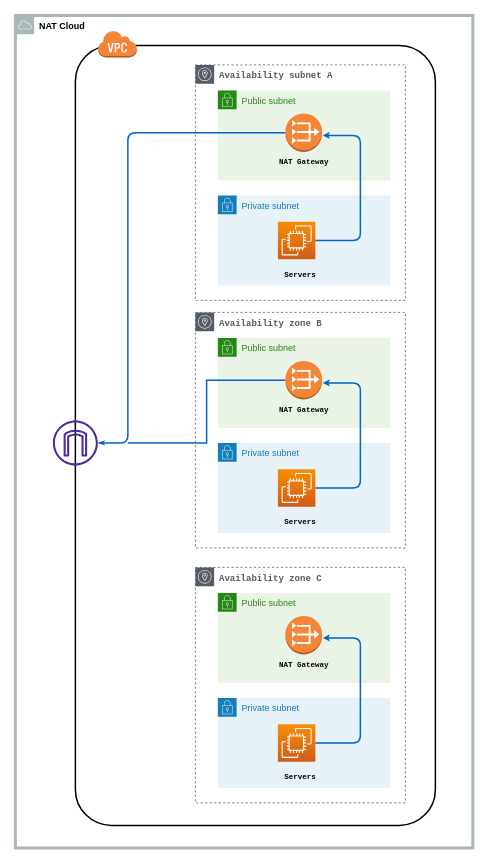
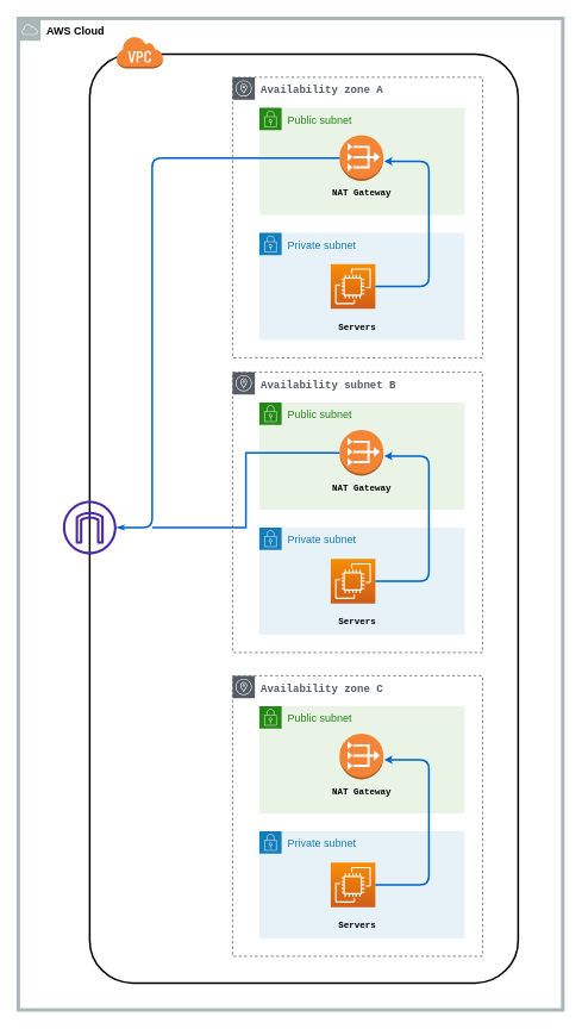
  <mxCell id="0" />
  <mxCell id="1" parent="0" />
- <mxCell id="2" value="&lt;b&gt;&lt;font color=&quot;#000000&quot;&gt;NAT Cloud&lt;/font&gt;&lt;/b&gt;" style="sketch=0;outlineConnect=0;gradientColor=none;html=1;whiteSpace=wrap;fontSize=12;fontStyle=0;shape=mxgraph.aws4.group;grIcon=mxgraph.aws4.group_aws_cloud;strokeColor=#AAB7B8;fillColor=none;verticalAlign=top;align=left;spacingLeft=30;fontColor=#AAB7B8;dashed=0;strokeWidth=4;" vertex="1" parent="1"><mxGeometry x="20" y="20" width="610" height="1110" as="geometry" /></mxCell>
+ <mxCell id="2" value="&lt;b&gt;&lt;font color=&quot;#000000&quot;&gt;AWS Cloud&lt;/font&gt;&lt;/b&gt;" style="sketch=0;outlineConnect=0;gradientColor=none;html=1;whiteSpace=wrap;fontSize=12;fontStyle=0;shape=mxgraph.aws4.group;grIcon=mxgraph.aws4.group_aws_cloud;strokeColor=#AAB7B8;fillColor=none;verticalAlign=top;align=left;spacingLeft=30;fontColor=#AAB7B8;dashed=0;strokeWidth=4;" vertex="1" parent="1"><mxGeometry x="20" y="20" width="610" height="1110" as="geometry" /></mxCell>
  <mxCell id="3" value="" style="rounded=1;arcSize=10;dashed=0;fillColor=none;gradientColor=none;strokeWidth=2;" vertex="1" parent="1"><mxGeometry x="100" y="60" width="480" height="1040" as="geometry" /></mxCell>
  <mxCell id="4" value="" style="dashed=0;html=1;shape=mxgraph.aws3.virtual_private_cloud;fillColor=#F58536;gradientColor=none;dashed=0;" vertex="1" parent="1"><mxGeometry x="130" y="40" width="52" height="36" as="geometry" /></mxCell>
- <mxCell id="5" value="&lt;font face=&quot;Courier New&quot;&gt;&lt;b&gt;Availability subnet A&lt;/b&gt;&lt;/font&gt;" style="sketch=0;outlineConnect=0;gradientColor=none;html=1;whiteSpace=wrap;fontSize=12;fontStyle=0;shape=mxgraph.aws4.group;grIcon=mxgraph.aws4.group_availability_zone;strokeColor=#545B64;fillColor=none;verticalAlign=top;align=left;spacingLeft=30;fontColor=#545B64;dashed=1;" vertex="1" parent="1"><mxGeometry x="260" y="86" width="280" height="314" as="geometry" /></mxCell>
+ <mxCell id="5" value="&lt;font face=&quot;Courier New&quot;&gt;&lt;b&gt;Availability zone A&lt;/b&gt;&lt;/font&gt;" style="sketch=0;outlineConnect=0;gradientColor=none;html=1;whiteSpace=wrap;fontSize=12;fontStyle=0;shape=mxgraph.aws4.group;grIcon=mxgraph.aws4.group_availability_zone;strokeColor=#545B64;fillColor=none;verticalAlign=top;align=left;spacingLeft=30;fontColor=#545B64;dashed=1;" vertex="1" parent="1"><mxGeometry x="260" y="86" width="280" height="314" as="geometry" /></mxCell>
  <mxCell id="6" value="Public subnet" style="points=[[0,0],[0.25,0],[0.5,0],[0.75,0],[1,0],[1,0.25],[1,0.5],[1,0.75],[1,1],[0.75,1],[0.5,1],[0.25,1],[0,1],[0,0.75],[0,0.5],[0,0.25]];outlineConnect=0;gradientColor=none;html=1;whiteSpace=wrap;fontSize=12;fontStyle=0;container=1;pointerEvents=0;collapsible=0;recursiveResize=0;shape=mxgraph.aws4.group;grIcon=mxgraph.aws4.group_security_group;grStroke=0;strokeColor=#248814;fillColor=#E9F3E6;verticalAlign=top;align=left;spacingLeft=30;fontColor=#248814;dashed=0;" vertex="1" parent="1"><mxGeometry x="290" y="120" width="230" height="120" as="geometry" /></mxCell>
  <mxCell id="7" value="Private subnet" style="points=[[0,0],[0.25,0],[0.5,0],[0.75,0],[1,0],[1,0.25],[1,0.5],[1,0.75],[1,1],[0.75,1],[0.5,1],[0.25,1],[0,1],[0,0.75],[0,0.5],[0,0.25]];outlineConnect=0;gradientColor=none;html=1;whiteSpace=wrap;fontSize=12;fontStyle=0;container=1;pointerEvents=0;collapsible=0;recursiveResize=0;shape=mxgraph.aws4.group;grIcon=mxgraph.aws4.group_security_group;grStroke=0;strokeColor=#147EBA;fillColor=#E6F2F8;verticalAlign=top;align=left;spacingLeft=30;fontColor=#147EBA;dashed=0;" vertex="1" parent="1"><mxGeometry x="290" y="260" width="230" height="120" as="geometry" /></mxCell>
  <mxCell id="8" value="" style="sketch=0;points=[[0,0,0],[0.25,0,0],[0.5,0,0],[0.75,0,0],[1,0,0],[0,1,0],[0.25,1,0],[0.5,1,0],[0.75,1,0],[1,1,0],[0,0.25,0],[0,0.5,0],[0,0.75,0],[1,0.25,0],[1,0.5,0],[1,0.75,0]];outlineConnect=0;fontColor=#232F3E;gradientColor=#F78E04;gradientDirection=north;fillColor=#D05C17;strokeColor=#ffffff;dashed=0;verticalLabelPosition=bottom;verticalAlign=top;align=center;html=1;fontSize=12;fontStyle=0;aspect=fixed;shape=mxgraph.aws4.resourceIcon;resIcon=mxgraph.aws4.ec2;" vertex="1" parent="7"><mxGeometry x="80" y="35" width="50" height="50" as="geometry" /></mxCell>
  <mxCell id="9" value="" style="outlineConnect=0;dashed=0;verticalLabelPosition=bottom;verticalAlign=top;align=center;html=1;shape=mxgraph.aws3.vpc_nat_gateway;fillColor=#F58536;gradientColor=none;fontColor=#000000;" vertex="1" parent="1"><mxGeometry x="380" y="150.87" width="49" height="51.13" as="geometry" /></mxCell>
  <mxCell id="10" style="edgeStyle=orthogonalEdgeStyle;rounded=1;orthogonalLoop=1;jettySize=auto;html=1;strokeColor=#0066CC;strokeWidth=2;fontFamily=Courier New;fontSize=10;fontColor=#000000;startSize=3;endSize=3;endArrow=classicThin;endFill=0;exitX=0;exitY=0.5;exitDx=0;exitDy=0;exitPerimeter=0;" edge="1" parent="1" source="9" target="11"><mxGeometry relative="1" as="geometry"><Array as="points"><mxPoint x="170" y="176" /><mxPoint x="170" y="590" /></Array></mxGeometry></mxCell>
  <mxCell id="11" value="" style="sketch=0;outlineConnect=0;fontColor=#232F3E;gradientColor=none;fillColor=#4D27AA;strokeColor=none;dashed=0;verticalLabelPosition=bottom;verticalAlign=top;align=center;html=1;fontSize=12;fontStyle=0;aspect=fixed;pointerEvents=1;shape=mxgraph.aws4.internet_gateway;" vertex="1" parent="1"><mxGeometry x="70" y="560" width="60" height="60" as="geometry" /></mxCell>
  <mxCell id="12" value="&lt;font face=&quot;Courier New&quot; style=&quot;font-size: 10px;&quot; data-font-src=&quot;https://fonts.googleapis.com/css?family=Architects+Daughter&quot;&gt;&lt;b&gt;Servers&lt;/b&gt;&lt;/font&gt;" style="text;html=1;strokeColor=none;fillColor=none;align=center;verticalAlign=middle;whiteSpace=wrap;rounded=0;fontColor=#000000;" vertex="1" parent="1"><mxGeometry x="370" y="350" width="60" height="30" as="geometry" /></mxCell>
  <mxCell id="13" value="&lt;font face=&quot;Courier New&quot; style=&quot;font-size: 10px;&quot; data-font-src=&quot;https://fonts.googleapis.com/css?family=Architects+Daughter&quot;&gt;&lt;b&gt;NAT Gateway&lt;/b&gt;&lt;/font&gt;" style="text;html=1;strokeColor=none;fillColor=none;align=center;verticalAlign=middle;whiteSpace=wrap;rounded=0;fontColor=#000000;" vertex="1" parent="1"><mxGeometry x="360" y="200" width="90" height="30" as="geometry" /></mxCell>
- <mxCell id="14" value="&lt;font face=&quot;Courier New&quot;&gt;&lt;b&gt;Availability zone B&lt;/b&gt;&lt;/font&gt;" style="sketch=0;outlineConnect=0;gradientColor=none;html=1;whiteSpace=wrap;fontSize=12;fontStyle=0;shape=mxgraph.aws4.group;grIcon=mxgraph.aws4.group_availability_zone;strokeColor=#545B64;fillColor=none;verticalAlign=top;align=left;spacingLeft=30;fontColor=#545B64;dashed=1;" vertex="1" parent="1"><mxGeometry x="260" y="416" width="280" height="314" as="geometry" /></mxCell>
+ <mxCell id="14" value="&lt;font face=&quot;Courier New&quot;&gt;&lt;b&gt;Availability subnet B&lt;/b&gt;&lt;/font&gt;" style="sketch=0;outlineConnect=0;gradientColor=none;html=1;whiteSpace=wrap;fontSize=12;fontStyle=0;shape=mxgraph.aws4.group;grIcon=mxgraph.aws4.group_availability_zone;strokeColor=#545B64;fillColor=none;verticalAlign=top;align=left;spacingLeft=30;fontColor=#545B64;dashed=1;" vertex="1" parent="1"><mxGeometry x="260" y="416" width="280" height="314" as="geometry" /></mxCell>
  <mxCell id="15" value="Public subnet" style="points=[[0,0],[0.25,0],[0.5,0],[0.75,0],[1,0],[1,0.25],[1,0.5],[1,0.75],[1,1],[0.75,1],[0.5,1],[0.25,1],[0,1],[0,0.75],[0,0.5],[0,0.25]];outlineConnect=0;gradientColor=none;html=1;whiteSpace=wrap;fontSize=12;fontStyle=0;container=1;pointerEvents=0;collapsible=0;recursiveResize=0;shape=mxgraph.aws4.group;grIcon=mxgraph.aws4.group_security_group;grStroke=0;strokeColor=#248814;fillColor=#E9F3E6;verticalAlign=top;align=left;spacingLeft=30;fontColor=#248814;dashed=0;" vertex="1" parent="1"><mxGeometry x="290" y="450" width="230" height="120" as="geometry" /></mxCell>
  <mxCell id="16" value="Private subnet" style="points=[[0,0],[0.25,0],[0.5,0],[0.75,0],[1,0],[1,0.25],[1,0.5],[1,0.75],[1,1],[0.75,1],[0.5,1],[0.25,1],[0,1],[0,0.75],[0,0.5],[0,0.25]];outlineConnect=0;gradientColor=none;html=1;whiteSpace=wrap;fontSize=12;fontStyle=0;container=1;pointerEvents=0;collapsible=0;recursiveResize=0;shape=mxgraph.aws4.group;grIcon=mxgraph.aws4.group_security_group;grStroke=0;strokeColor=#147EBA;fillColor=#E6F2F8;verticalAlign=top;align=left;spacingLeft=30;fontColor=#147EBA;dashed=0;" vertex="1" parent="1"><mxGeometry x="290" y="590" width="230" height="120" as="geometry" /></mxCell>
  <mxCell id="17" value="" style="sketch=0;points=[[0,0,0],[0.25,0,0],[0.5,0,0],[0.75,0,0],[1,0,0],[0,1,0],[0.25,1,0],[0.5,1,0],[0.75,1,0],[1,1,0],[0,0.25,0],[0,0.5,0],[0,0.75,0],[1,0.25,0],[1,0.5,0],[1,0.75,0]];outlineConnect=0;fontColor=#232F3E;gradientColor=#F78E04;gradientDirection=north;fillColor=#D05C17;strokeColor=#ffffff;dashed=0;verticalLabelPosition=bottom;verticalAlign=top;align=center;html=1;fontSize=12;fontStyle=0;aspect=fixed;shape=mxgraph.aws4.resourceIcon;resIcon=mxgraph.aws4.ec2;" vertex="1" parent="16"><mxGeometry x="80" y="35" width="50" height="50" as="geometry" /></mxCell>
  <mxCell id="18" value="" style="edgeStyle=orthogonalEdgeStyle;rounded=0;orthogonalLoop=1;jettySize=auto;html=1;strokeColor=#0066CC;strokeWidth=2;fontFamily=Courier New;fontSize=10;fontColor=#000000;endArrow=none;endFill=0;startSize=3;endSize=3;" edge="1" parent="1" source="19"><mxGeometry relative="1" as="geometry"><mxPoint x="170" y="590" as="targetPoint" /><Array as="points"><mxPoint x="275" y="507" /><mxPoint x="275" y="590" /><mxPoint x="169" y="590" /></Array></mxGeometry></mxCell>
  <mxCell id="19" value="" style="outlineConnect=0;dashed=0;verticalLabelPosition=bottom;verticalAlign=top;align=center;html=1;shape=mxgraph.aws3.vpc_nat_gateway;fillColor=#F58536;gradientColor=none;fontColor=#000000;" vertex="1" parent="1"><mxGeometry x="380" y="480.87" width="49" height="51.13" as="geometry" /></mxCell>
  <mxCell id="20" value="&lt;font face=&quot;Courier New&quot; style=&quot;font-size: 10px;&quot; data-font-src=&quot;https://fonts.googleapis.com/css?family=Architects+Daughter&quot;&gt;&lt;b&gt;Servers&lt;/b&gt;&lt;/font&gt;" style="text;html=1;strokeColor=none;fillColor=none;align=center;verticalAlign=middle;whiteSpace=wrap;rounded=0;fontColor=#000000;" vertex="1" parent="1"><mxGeometry x="370" y="680" width="60" height="30" as="geometry" /></mxCell>
  <mxCell id="21" value="&lt;font face=&quot;Courier New&quot; style=&quot;font-size: 10px;&quot; data-font-src=&quot;https://fonts.googleapis.com/css?family=Architects+Daughter&quot;&gt;&lt;b&gt;NAT Gateway&lt;/b&gt;&lt;/font&gt;" style="text;html=1;strokeColor=none;fillColor=none;align=center;verticalAlign=middle;whiteSpace=wrap;rounded=0;fontColor=#000000;" vertex="1" parent="1"><mxGeometry x="360" y="530" width="90" height="30" as="geometry" /></mxCell>
  <mxCell id="22" value="&lt;font face=&quot;Courier New&quot;&gt;&lt;b&gt;Availability zone C&lt;/b&gt;&lt;/font&gt;" style="sketch=0;outlineConnect=0;gradientColor=none;html=1;whiteSpace=wrap;fontSize=12;fontStyle=0;shape=mxgraph.aws4.group;grIcon=mxgraph.aws4.group_availability_zone;strokeColor=#545B64;fillColor=none;verticalAlign=top;align=left;spacingLeft=30;fontColor=#545B64;dashed=1;" vertex="1" parent="1"><mxGeometry x="260" y="756" width="280" height="314" as="geometry" /></mxCell>
  <mxCell id="23" value="Public subnet" style="points=[[0,0],[0.25,0],[0.5,0],[0.75,0],[1,0],[1,0.25],[1,0.5],[1,0.75],[1,1],[0.75,1],[0.5,1],[0.25,1],[0,1],[0,0.75],[0,0.5],[0,0.25]];outlineConnect=0;gradientColor=none;html=1;whiteSpace=wrap;fontSize=12;fontStyle=0;container=1;pointerEvents=0;collapsible=0;recursiveResize=0;shape=mxgraph.aws4.group;grIcon=mxgraph.aws4.group_security_group;grStroke=0;strokeColor=#248814;fillColor=#E9F3E6;verticalAlign=top;align=left;spacingLeft=30;fontColor=#248814;dashed=0;" vertex="1" parent="1"><mxGeometry x="290" y="790" width="230" height="120" as="geometry" /></mxCell>
  <mxCell id="24" value="Private subnet" style="points=[[0,0],[0.25,0],[0.5,0],[0.75,0],[1,0],[1,0.25],[1,0.5],[1,0.75],[1,1],[0.75,1],[0.5,1],[0.25,1],[0,1],[0,0.75],[0,0.5],[0,0.25]];outlineConnect=0;gradientColor=none;html=1;whiteSpace=wrap;fontSize=12;fontStyle=0;container=1;pointerEvents=0;collapsible=0;recursiveResize=0;shape=mxgraph.aws4.group;grIcon=mxgraph.aws4.group_security_group;grStroke=0;strokeColor=#147EBA;fillColor=#E6F2F8;verticalAlign=top;align=left;spacingLeft=30;fontColor=#147EBA;dashed=0;" vertex="1" parent="1"><mxGeometry x="290" y="930" width="230" height="120" as="geometry" /></mxCell>
  <mxCell id="25" value="" style="sketch=0;points=[[0,0,0],[0.25,0,0],[0.5,0,0],[0.75,0,0],[1,0,0],[0,1,0],[0.25,1,0],[0.5,1,0],[0.75,1,0],[1,1,0],[0,0.25,0],[0,0.5,0],[0,0.75,0],[1,0.25,0],[1,0.5,0],[1,0.75,0]];outlineConnect=0;fontColor=#232F3E;gradientColor=#F78E04;gradientDirection=north;fillColor=#D05C17;strokeColor=#ffffff;dashed=0;verticalLabelPosition=bottom;verticalAlign=top;align=center;html=1;fontSize=12;fontStyle=0;aspect=fixed;shape=mxgraph.aws4.resourceIcon;resIcon=mxgraph.aws4.ec2;" vertex="1" parent="24"><mxGeometry x="80" y="35" width="50" height="50" as="geometry" /></mxCell>
  <mxCell id="26" value="" style="outlineConnect=0;dashed=0;verticalLabelPosition=bottom;verticalAlign=top;align=center;html=1;shape=mxgraph.aws3.vpc_nat_gateway;fillColor=#F58536;gradientColor=none;fontColor=#000000;" vertex="1" parent="1"><mxGeometry x="380" y="820.87" width="49" height="51.13" as="geometry" /></mxCell>
  <mxCell id="27" value="&lt;font face=&quot;Courier New&quot; style=&quot;font-size: 10px;&quot; data-font-src=&quot;https://fonts.googleapis.com/css?family=Architects+Daughter&quot;&gt;&lt;b&gt;Servers&lt;/b&gt;&lt;/font&gt;" style="text;html=1;strokeColor=none;fillColor=none;align=center;verticalAlign=middle;whiteSpace=wrap;rounded=0;fontColor=#000000;" vertex="1" parent="1"><mxGeometry x="370" y="1020" width="60" height="30" as="geometry" /></mxCell>
  <mxCell id="28" value="&lt;font face=&quot;Courier New&quot; style=&quot;font-size: 10px;&quot; data-font-src=&quot;https://fonts.googleapis.com/css?family=Architects+Daughter&quot;&gt;&lt;b&gt;NAT Gateway&lt;/b&gt;&lt;/font&gt;" style="text;html=1;strokeColor=none;fillColor=none;align=center;verticalAlign=middle;whiteSpace=wrap;rounded=0;fontColor=#000000;" vertex="1" parent="1"><mxGeometry x="360" y="870" width="90" height="30" as="geometry" /></mxCell>
  <mxCell id="29" value="" style="endArrow=classic;html=1;fontFamily=Courier New;fontSize=10;fontColor=#000000;strokeColor=#0066CC;rounded=1;strokeWidth=2;endSize=3;startSize=3;" edge="1" parent="1"><mxGeometry width="50" height="50" relative="1" as="geometry"><mxPoint x="420" y="320" as="sourcePoint" /><mxPoint x="430" y="180" as="targetPoint" /><Array as="points"><mxPoint x="480" y="320" /><mxPoint x="480" y="180" /></Array></mxGeometry></mxCell>
  <mxCell id="30" value="" style="endArrow=classic;html=1;fontFamily=Courier New;fontSize=10;fontColor=#000000;strokeColor=#0066CC;rounded=1;strokeWidth=2;endSize=3;startSize=3;" edge="1" parent="1"><mxGeometry width="50" height="50" relative="1" as="geometry"><mxPoint x="420" y="650" as="sourcePoint" /><mxPoint x="430" y="510" as="targetPoint" /><Array as="points"><mxPoint x="480" y="650" /><mxPoint x="480" y="510" /></Array></mxGeometry></mxCell>
  <mxCell id="31" value="" style="endArrow=classic;html=1;fontFamily=Courier New;fontSize=10;fontColor=#000000;strokeColor=#0066CC;rounded=1;strokeWidth=2;endSize=3;startSize=3;" edge="1" parent="1"><mxGeometry width="50" height="50" relative="1" as="geometry"><mxPoint x="420" y="990" as="sourcePoint" /><mxPoint x="430" y="850" as="targetPoint" /><Array as="points"><mxPoint x="480" y="990" /><mxPoint x="480" y="850" /></Array></mxGeometry></mxCell>
